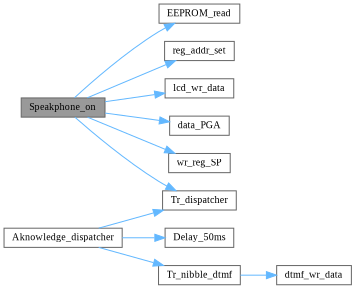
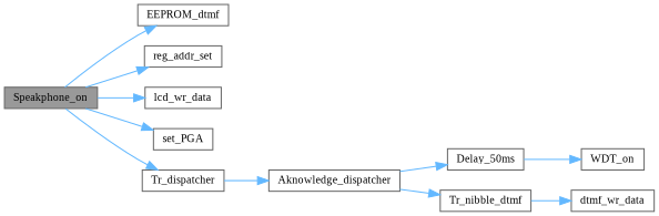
  digraph {
    fontname="Liberation Serif"
    rankdir=LR
    node [color=grey40 fillcolor=white fontname="Liberation Serif" fontsize=10 shape=box style=filled]
    edge [color=steelblue1 fontname="Liberation Serif" fontsize=10 labelfontname=Helvetica labelfontsize=10 style=solid]
    n1 [color=gray40 fillcolor=grey60 fontcolor=black height=0.2 label=Speakphone_on width=0.4]
-   n2 [height=0.2 label=EEPROM_read width=0.4]
+   n2 [height=0.2 label=EEPROM_dtmf width=0.4]
    n3 [height=0.2 label=reg_addr_set width=0.4]
    n4 [height=0.2 label=lcd_wr_data width=0.4]
-   n5 [height=0.2 label=data_PGA width=0.4]
+   n5 [height=0.2 label=set_PGA width=0.4]
    n6 [height=0.2 label=Tr_dispatcher width=0.4]
-   n7 [height=0.2 label=wr_reg_SP width=0.4]
    n8 [height=0.2 label=Aknowledge_dispatcher width=0.4]
    n9 [height=0.2 label=Delay_50ms width=0.4]
    n10 [height=0.2 label=Tr_nibble_dtmf width=0.4]
+   n11 [height=0.2 label=WDT_on width=0.4]
    n12 [height=0.2 label=dtmf_wr_data width=0.4]
    n1 -> n2
    n1 -> n3
    n1 -> n4
    n1 -> n5
    n1 -> n6
-   n1 -> n7
-   n8 -> n6
+   n6 -> n8
    n8 -> n9
    n8 -> n10
+   n9 -> n11
    n10 -> n12
  }
